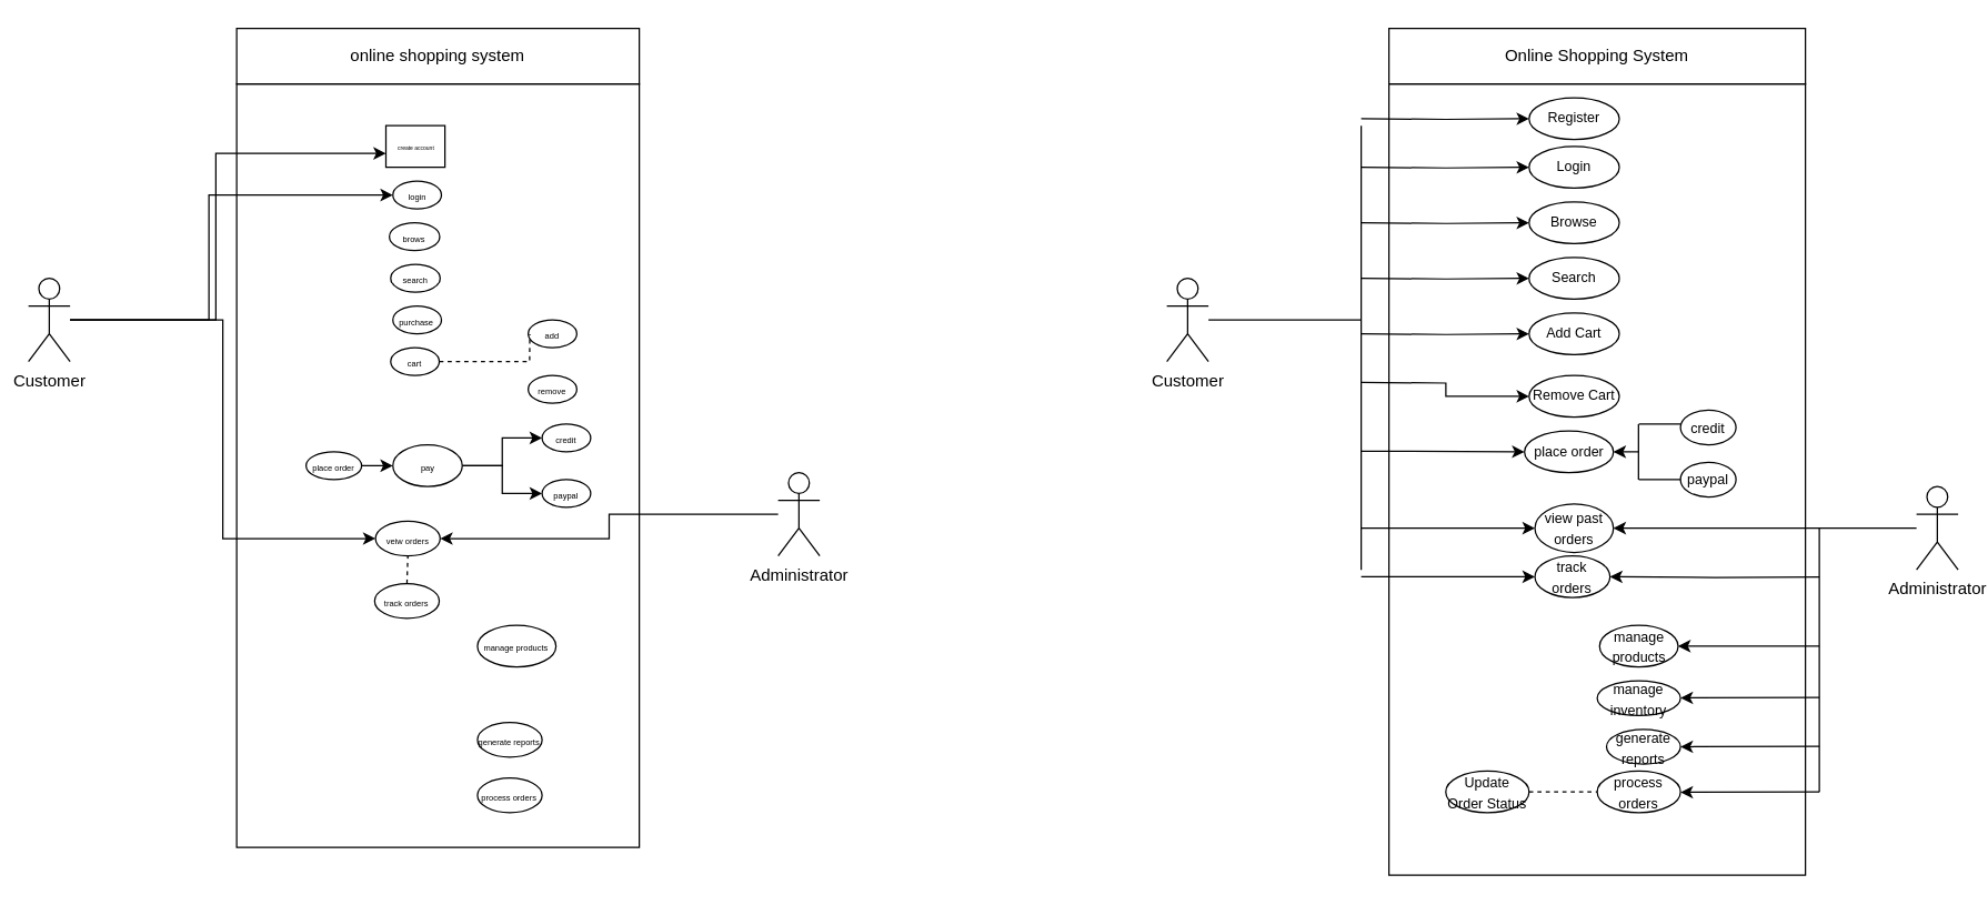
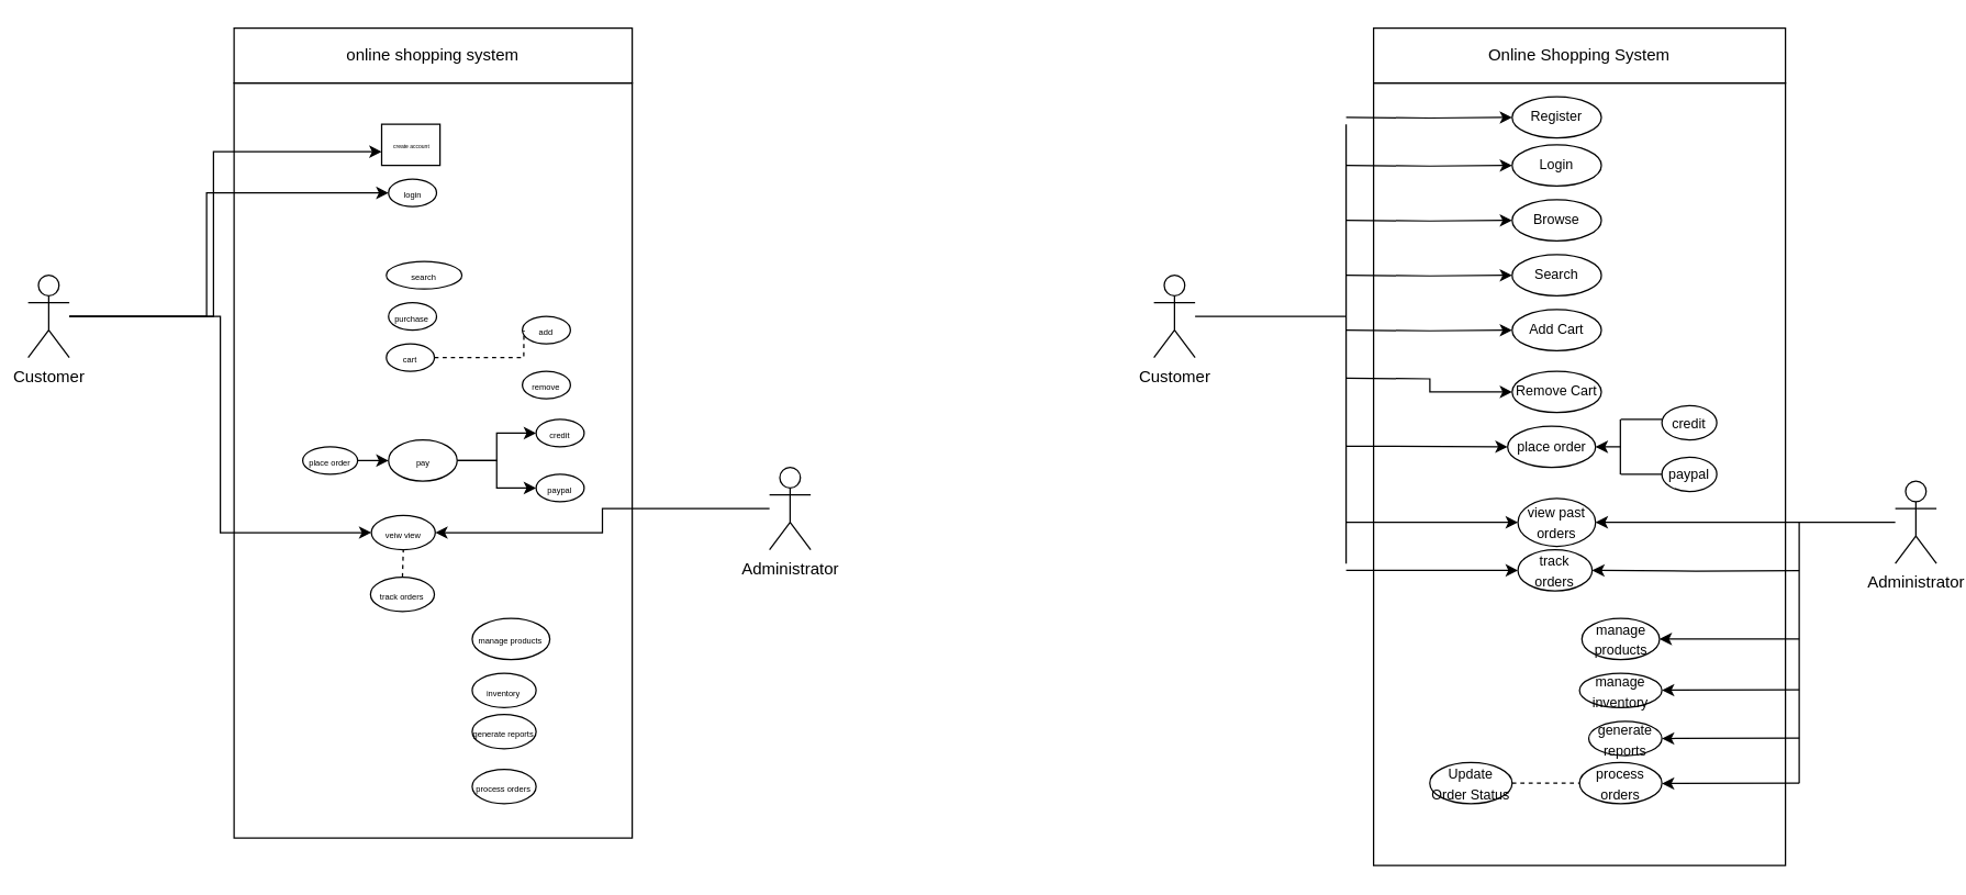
  <mxCell id="0" />
  <mxCell id="1" parent="0" />
  <mxCell id="2" value="" style="rounded=0;whiteSpace=wrap;html=1;" parent="1" vertex="1"><mxGeometry x="170" y="60" width="290" height="550" as="geometry" /></mxCell>
  <mxCell id="3" style="edgeStyle=orthogonalEdgeStyle;rounded=0;orthogonalLoop=1;jettySize=auto;html=1;entryX=0;entryY=0.5;entryDx=0;entryDy=0;" parent="1" source="6" target="9" edge="1"><mxGeometry relative="1" as="geometry"><Array as="points"><mxPoint x="150" y="140" /></Array></mxGeometry></mxCell>
  <mxCell id="4" value="" style="edgeStyle=orthogonalEdgeStyle;rounded=0;orthogonalLoop=1;jettySize=auto;html=1;" parent="1" source="6" target="10" edge="1"><mxGeometry relative="1" as="geometry"><Array as="points"><mxPoint x="155" y="110" /></Array></mxGeometry></mxCell>
  <mxCell id="5" style="edgeStyle=orthogonalEdgeStyle;rounded=0;orthogonalLoop=1;jettySize=auto;html=1;entryX=0;entryY=0.5;entryDx=0;entryDy=0;" parent="1" source="6" target="21" edge="1"><mxGeometry relative="1" as="geometry" /></mxCell>
  <mxCell id="6" value="Customer&lt;div&gt;&lt;br&gt;&lt;/div&gt;" style="shape=umlActor;verticalLabelPosition=bottom;verticalAlign=top;html=1;outlineConnect=0;" parent="1" vertex="1"><mxGeometry x="20" y="200" width="30" height="60" as="geometry" /></mxCell>
  <mxCell id="7" style="edgeStyle=orthogonalEdgeStyle;rounded=0;orthogonalLoop=1;jettySize=auto;html=1;entryX=1;entryY=0.5;entryDx=0;entryDy=0;" parent="1" source="8" target="21" edge="1"><mxGeometry relative="1" as="geometry" /></mxCell>
  <mxCell id="8" value="Administrator&lt;div&gt;&lt;br&gt;&lt;/div&gt;" style="shape=umlActor;verticalLabelPosition=bottom;verticalAlign=top;html=1;outlineConnect=0;" parent="1" vertex="1"><mxGeometry x="560" y="340" width="30" height="60" as="geometry" /></mxCell>
  <mxCell id="9" value="&lt;font style=&quot;font-size: 6px;&quot;&gt;login&lt;/font&gt;" style="ellipse;whiteSpace=wrap;html=1;" parent="1" vertex="1"><mxGeometry x="282.5" y="130" width="35" height="20" as="geometry" /></mxCell>
  <mxCell id="10" value="&lt;font style=&quot;font-size: 4px;&quot;&gt;create account&lt;/font&gt;" style="whiteSpace=wrap;html=1;verticalAlign=top;rounded=0;" parent="1" vertex="1"><mxGeometry x="277.5" y="90" width="42.5" height="30" as="geometry" /></mxCell>
- <mxCell id="11" value="&lt;font style=&quot;font-size: 6px;&quot;&gt;brows&lt;/font&gt;" style="ellipse;whiteSpace=wrap;html=1;" parent="1" vertex="1"><mxGeometry x="280" y="160" width="36.25" height="20" as="geometry" /></mxCell>
- <mxCell id="12" value="&lt;span style=&quot;font-size: 6px;&quot;&gt;search&lt;/span&gt;" style="ellipse;whiteSpace=wrap;html=1;" parent="1" vertex="1"><mxGeometry x="280.93" y="190" width="35.63" height="20" as="geometry" /></mxCell>
+ <mxCell id="12" value="&lt;span style=&quot;font-size: 6px;&quot;&gt;search&lt;/span&gt;" style="ellipse;whiteSpace=wrap;html=1;" parent="1" vertex="1"><mxGeometry x="280.93" y="190" width="55" height="20" as="geometry" /></mxCell>
  <mxCell id="13" value="&lt;span style=&quot;font-size: 6px;&quot;&gt;purchase&amp;nbsp;&lt;/span&gt;" style="ellipse;whiteSpace=wrap;html=1;" parent="1" vertex="1"><mxGeometry x="282.5" y="220" width="35" height="20" as="geometry" /></mxCell>
  <mxCell id="14" value="&lt;span style=&quot;font-size: 6px;&quot;&gt;add&lt;/span&gt;" style="ellipse;whiteSpace=wrap;html=1;" parent="1" vertex="1"><mxGeometry x="380" y="230" width="35" height="20" as="geometry" /></mxCell>
  <mxCell id="15" value="&lt;span style=&quot;font-size: 6px;&quot;&gt;remove&lt;/span&gt;" style="ellipse;whiteSpace=wrap;html=1;" parent="1" vertex="1"><mxGeometry x="380" y="270" width="35" height="20" as="geometry" /></mxCell>
  <mxCell id="16" style="edgeStyle=orthogonalEdgeStyle;rounded=0;orthogonalLoop=1;jettySize=auto;html=1;exitX=1;exitY=0.5;exitDx=0;exitDy=0;entryX=0;entryY=0.5;entryDx=0;entryDy=0;" parent="1" source="18" target="19" edge="1"><mxGeometry relative="1" as="geometry" /></mxCell>
  <mxCell id="17" style="edgeStyle=orthogonalEdgeStyle;rounded=0;orthogonalLoop=1;jettySize=auto;html=1;entryX=0;entryY=0.5;entryDx=0;entryDy=0;" parent="1" source="18" target="20" edge="1"><mxGeometry relative="1" as="geometry" /></mxCell>
  <mxCell id="18" value="&lt;span style=&quot;font-size: 6px;&quot;&gt;pay&lt;/span&gt;" style="ellipse;whiteSpace=wrap;html=1;" parent="1" vertex="1"><mxGeometry x="282.5" y="320" width="50" height="30" as="geometry" /></mxCell>
  <mxCell id="19" value="&lt;span style=&quot;font-size: 6px;&quot;&gt;credit&lt;/span&gt;" style="ellipse;whiteSpace=wrap;html=1;" parent="1" vertex="1"><mxGeometry x="390" y="305" width="35" height="20" as="geometry" /></mxCell>
  <mxCell id="20" value="&lt;span style=&quot;font-size: 6px;&quot;&gt;paypal&lt;/span&gt;" style="ellipse;whiteSpace=wrap;html=1;" parent="1" vertex="1"><mxGeometry x="390" y="345" width="35" height="20" as="geometry" /></mxCell>
- <mxCell id="21" value="&lt;span style=&quot;font-size: 6px;&quot;&gt;veiw orders&lt;/span&gt;" style="ellipse;whiteSpace=wrap;html=1;" parent="1" vertex="1"><mxGeometry x="270" y="375" width="46.56" height="25" as="geometry" /></mxCell>
+ <mxCell id="21" value="&lt;span style=&quot;font-size: 6px;&quot;&gt;veiw view&lt;/span&gt;" style="ellipse;whiteSpace=wrap;html=1;" parent="1" vertex="1"><mxGeometry x="270" y="375" width="46.56" height="25" as="geometry" /></mxCell>
  <mxCell id="22" value="" style="endArrow=none;dashed=1;html=1;rounded=0;entryX=0.032;entryY=0.514;entryDx=0;entryDy=0;entryPerimeter=0;" parent="1" source="27" target="14" edge="1"><mxGeometry width="50" height="50" relative="1" as="geometry"><mxPoint x="310" y="260" as="sourcePoint" /><mxPoint x="340" y="240" as="targetPoint" /><Array as="points"><mxPoint x="381" y="260" /></Array></mxGeometry></mxCell>
  <mxCell id="23" style="edgeStyle=orthogonalEdgeStyle;rounded=0;orthogonalLoop=1;jettySize=auto;html=1;exitX=1;exitY=0.5;exitDx=0;exitDy=0;entryX=0;entryY=0.5;entryDx=0;entryDy=0;" parent="1" source="24" target="18" edge="1"><mxGeometry relative="1" as="geometry" /></mxCell>
  <mxCell id="24" value="&lt;span style=&quot;font-size: 6px;&quot;&gt;place order&lt;/span&gt;" style="ellipse;whiteSpace=wrap;html=1;" parent="1" vertex="1"><mxGeometry x="220" y="325" width="40" height="20" as="geometry" /></mxCell>
  <mxCell id="25" value="&lt;span style=&quot;font-size: 6px;&quot;&gt;track orders&lt;/span&gt;" style="ellipse;whiteSpace=wrap;html=1;" parent="1" vertex="1"><mxGeometry x="269.37" y="420" width="46.56" height="25" as="geometry" /></mxCell>
  <mxCell id="26" value="" style="endArrow=none;dashed=1;html=1;rounded=0;exitX=1;exitY=0.5;exitDx=0;exitDy=0;" parent="1" source="27" edge="1"><mxGeometry width="50" height="50" relative="1" as="geometry"><mxPoint x="250" y="310" as="sourcePoint" /><mxPoint x="300" y="260" as="targetPoint" /></mxGeometry></mxCell>
  <mxCell id="27" value="&lt;span style=&quot;font-size: 6px;&quot;&gt;cart&lt;/span&gt;" style="ellipse;whiteSpace=wrap;html=1;" parent="1" vertex="1"><mxGeometry x="280.93" y="250" width="35" height="20" as="geometry" /></mxCell>
  <mxCell id="28" value="&lt;span style=&quot;font-size: 6px;&quot;&gt;manage products&lt;/span&gt;" style="ellipse;whiteSpace=wrap;html=1;" parent="1" vertex="1"><mxGeometry x="343.44" y="450" width="56.56" height="30" as="geometry" /></mxCell>
  <mxCell id="29" value="online shopping system" style="rounded=0;whiteSpace=wrap;html=1;" parent="1" vertex="1"><mxGeometry x="170" y="20" width="290" height="40" as="geometry" /></mxCell>
  <mxCell id="30" value="" style="endArrow=none;dashed=1;html=1;rounded=0;exitX=0.5;exitY=0;exitDx=0;exitDy=0;entryX=0.5;entryY=1;entryDx=0;entryDy=0;" parent="1" source="25" target="21" edge="1"><mxGeometry width="50" height="50" relative="1" as="geometry"><mxPoint x="250" y="410" as="sourcePoint" /><mxPoint x="300" y="360" as="targetPoint" /></mxGeometry></mxCell>
+ <mxCell id="31" value="&lt;span style=&quot;font-size: 6px;&quot;&gt;inventory&lt;/span&gt;" style="ellipse;whiteSpace=wrap;html=1;" parent="1" vertex="1"><mxGeometry x="343.44" y="490" width="46.56" height="25" as="geometry" /></mxCell>
  <mxCell id="32" value="&lt;span style=&quot;font-size: 6px;&quot;&gt;generate reports&lt;/span&gt;" style="ellipse;whiteSpace=wrap;html=1;" parent="1" vertex="1"><mxGeometry x="343.44" y="520" width="46.56" height="25" as="geometry" /></mxCell>
  <mxCell id="33" value="&lt;span style=&quot;font-size: 6px;&quot;&gt;process orders&lt;/span&gt;" style="ellipse;whiteSpace=wrap;html=1;" parent="1" vertex="1"><mxGeometry x="343.44" y="560" width="46.56" height="25" as="geometry" /></mxCell>
  <mxCell id="34" value="" style="rounded=0;whiteSpace=wrap;html=1;" vertex="1" parent="1"><mxGeometry x="1000" y="60" width="300" height="570" as="geometry" /></mxCell>
  <mxCell id="35" value="Customer&lt;div&gt;&lt;br&gt;&lt;/div&gt;" style="shape=umlActor;verticalLabelPosition=bottom;verticalAlign=top;html=1;outlineConnect=0;" vertex="1" parent="1"><mxGeometry x="840" y="200" width="30" height="60" as="geometry" /></mxCell>
  <mxCell id="36" style="edgeStyle=orthogonalEdgeStyle;rounded=0;orthogonalLoop=1;jettySize=auto;html=1;entryX=1;entryY=0.5;entryDx=0;entryDy=0;" edge="1" parent="1" source="37" target="40"><mxGeometry relative="1" as="geometry"><Array as="points"><mxPoint x="1320" y="380" /><mxPoint x="1320" y="380" /></Array></mxGeometry></mxCell>
  <mxCell id="37" value="Administrator&lt;div&gt;&lt;br&gt;&lt;/div&gt;" style="shape=umlActor;verticalLabelPosition=bottom;verticalAlign=top;html=1;outlineConnect=0;" vertex="1" parent="1"><mxGeometry x="1380" y="350" width="30" height="60" as="geometry" /></mxCell>
  <mxCell id="38" value="&lt;font style=&quot;font-size: 10px;&quot;&gt;credit&lt;/font&gt;" style="ellipse;whiteSpace=wrap;html=1;" vertex="1" parent="1"><mxGeometry x="1210" y="295" width="40" height="25" as="geometry" /></mxCell>
  <mxCell id="39" value="&lt;font style=&quot;font-size: 10px;&quot;&gt;paypal&lt;/font&gt;" style="ellipse;whiteSpace=wrap;html=1;" vertex="1" parent="1"><mxGeometry x="1210" y="332.5" width="40" height="25" as="geometry" /></mxCell>
  <mxCell id="40" value="&lt;font style=&quot;font-size: 10px;&quot;&gt;view past orders&lt;/font&gt;" style="ellipse;whiteSpace=wrap;html=1;" vertex="1" parent="1"><mxGeometry x="1105.15" y="362.5" width="56.56" height="35" as="geometry" /></mxCell>
  <mxCell id="41" value="&lt;font style=&quot;font-size: 10px;&quot;&gt;place order&lt;/font&gt;" style="ellipse;whiteSpace=wrap;html=1;" vertex="1" parent="1"><mxGeometry x="1097.64" y="310" width="64.07" height="30" as="geometry" /></mxCell>
  <mxCell id="42" style="edgeStyle=orthogonalEdgeStyle;rounded=0;orthogonalLoop=1;jettySize=auto;html=1;exitX=1;exitY=0.5;exitDx=0;exitDy=0;entryX=1;entryY=0.5;entryDx=0;entryDy=0;" edge="1" parent="1" target="43"><mxGeometry relative="1" as="geometry"><mxPoint x="1310" y="415.143" as="sourcePoint" /></mxGeometry></mxCell>
  <mxCell id="43" value="&lt;font style=&quot;font-size: 10px;&quot;&gt;track orders&lt;/font&gt;" style="ellipse;whiteSpace=wrap;html=1;" vertex="1" parent="1"><mxGeometry x="1105.15" y="400" width="54.07" height="30" as="geometry" /></mxCell>
  <mxCell id="44" value="&lt;font style=&quot;font-size: 10px;&quot;&gt;manage products&lt;/font&gt;" style="ellipse;whiteSpace=wrap;html=1;" vertex="1" parent="1"><mxGeometry x="1151.72" y="450" width="56.56" height="30" as="geometry" /></mxCell>
  <mxCell id="45" value="Online Shopping System" style="rounded=0;whiteSpace=wrap;html=1;" vertex="1" parent="1"><mxGeometry x="1000" y="20" width="300" height="40" as="geometry" /></mxCell>
  <mxCell id="46" value="&lt;font style=&quot;font-size: 10px;&quot;&gt;manage inventory&lt;/font&gt;" style="ellipse;whiteSpace=wrap;html=1;" vertex="1" parent="1"><mxGeometry x="1150" y="490" width="60" height="25" as="geometry" /></mxCell>
  <mxCell id="47" value="&lt;font style=&quot;font-size: 10px;&quot;&gt;generate reports&lt;/font&gt;" style="ellipse;whiteSpace=wrap;html=1;" vertex="1" parent="1"><mxGeometry x="1156.72" y="525" width="53.28" height="25" as="geometry" /></mxCell>
  <mxCell id="48" value="&lt;font style=&quot;font-size: 10px;&quot;&gt;process orders&lt;/font&gt;" style="ellipse;whiteSpace=wrap;html=1;" vertex="1" parent="1"><mxGeometry x="1150" y="555" width="60" height="30" as="geometry" /></mxCell>
  <mxCell id="49" value="" style="endArrow=classic;html=1;rounded=0;" edge="1" parent="1" target="44"><mxGeometry width="50" height="50" relative="1" as="geometry"><mxPoint x="1310" y="465" as="sourcePoint" /><mxPoint x="1400" y="620" as="targetPoint" /></mxGeometry></mxCell>
  <mxCell id="50" value="" style="endArrow=none;html=1;rounded=0;" edge="1" parent="1"><mxGeometry width="50" height="50" relative="1" as="geometry"><mxPoint x="1310" y="570" as="sourcePoint" /><mxPoint x="1310" y="380" as="targetPoint" /></mxGeometry></mxCell>
  <mxCell id="51" value="" style="endArrow=classic;html=1;rounded=0;" edge="1" parent="1"><mxGeometry width="50" height="50" relative="1" as="geometry"><mxPoint x="1310" y="502" as="sourcePoint" /><mxPoint x="1210" y="502.26" as="targetPoint" /></mxGeometry></mxCell>
  <mxCell id="52" value="" style="endArrow=classic;html=1;rounded=0;" edge="1" parent="1"><mxGeometry width="50" height="50" relative="1" as="geometry"><mxPoint x="1310" y="537.26" as="sourcePoint" /><mxPoint x="1210" y="537.52" as="targetPoint" /></mxGeometry></mxCell>
  <mxCell id="53" value="" style="endArrow=classic;html=1;rounded=0;" edge="1" parent="1"><mxGeometry width="50" height="50" relative="1" as="geometry"><mxPoint x="1310" y="570" as="sourcePoint" /><mxPoint x="1210" y="570.26" as="targetPoint" /></mxGeometry></mxCell>
  <mxCell id="54" value="&lt;font style=&quot;font-size: 10px;&quot;&gt;Update Order Status&lt;/font&gt;" style="ellipse;whiteSpace=wrap;html=1;" vertex="1" parent="1"><mxGeometry x="1040.93" y="555" width="60" height="30" as="geometry" /></mxCell>
  <mxCell id="55" value="" style="endArrow=classic;html=1;rounded=0;" edge="1" parent="1" target="41"><mxGeometry width="50" height="50" relative="1" as="geometry"><mxPoint x="980" y="324.52" as="sourcePoint" /><mxPoint x="1040" y="325" as="targetPoint" /></mxGeometry></mxCell>
  <mxCell id="56" value="" style="endArrow=none;dashed=1;html=1;rounded=0;exitX=1;exitY=0.5;exitDx=0;exitDy=0;" edge="1" parent="1" source="54" target="48"><mxGeometry width="50" height="50" relative="1" as="geometry"><mxPoint x="1200" y="550" as="sourcePoint" /><mxPoint x="1250" y="500" as="targetPoint" /></mxGeometry></mxCell>
  <mxCell id="57" value="" style="endArrow=none;html=1;rounded=0;" edge="1" parent="1"><mxGeometry width="50" height="50" relative="1" as="geometry"><mxPoint x="980" y="90" as="sourcePoint" /><mxPoint x="980" y="410" as="targetPoint" /><Array as="points"><mxPoint x="980" y="390" /></Array></mxGeometry></mxCell>
  <mxCell id="58" value="" style="endArrow=classic;html=1;rounded=0;entryX=0;entryY=0.5;entryDx=0;entryDy=0;" edge="1" parent="1" target="43"><mxGeometry width="50" height="50" relative="1" as="geometry"><mxPoint x="980" y="415" as="sourcePoint" /><mxPoint x="1250" y="440" as="targetPoint" /></mxGeometry></mxCell>
  <mxCell id="59" value="" style="endArrow=classic;html=1;rounded=0;entryX=1;entryY=0.5;entryDx=0;entryDy=0;" edge="1" parent="1" target="41"><mxGeometry width="50" height="50" relative="1" as="geometry"><mxPoint x="1180" y="325" as="sourcePoint" /><mxPoint x="1340" y="320" as="targetPoint" /></mxGeometry></mxCell>
  <mxCell id="60" value="" style="endArrow=none;html=1;rounded=0;" edge="1" parent="1"><mxGeometry width="50" height="50" relative="1" as="geometry"><mxPoint x="1179.76" y="305" as="sourcePoint" /><mxPoint x="1179.76" y="345" as="targetPoint" /></mxGeometry></mxCell>
  <mxCell id="61" value="" style="endArrow=none;html=1;rounded=0;exitX=0;exitY=0.5;exitDx=0;exitDy=0;" edge="1" parent="1" source="39"><mxGeometry width="50" height="50" relative="1" as="geometry"><mxPoint x="1200" y="400" as="sourcePoint" /><mxPoint x="1180" y="345" as="targetPoint" /></mxGeometry></mxCell>
  <mxCell id="62" value="" style="endArrow=none;html=1;rounded=0;exitX=0;exitY=0.5;exitDx=0;exitDy=0;" edge="1" parent="1"><mxGeometry width="50" height="50" relative="1" as="geometry"><mxPoint x="1210" y="305" as="sourcePoint" /><mxPoint x="1180" y="305" as="targetPoint" /></mxGeometry></mxCell>
  <mxCell id="63" value="" style="endArrow=classic;html=1;rounded=0;entryX=0;entryY=0.5;entryDx=0;entryDy=0;" edge="1" parent="1" target="40"><mxGeometry width="50" height="50" relative="1" as="geometry"><mxPoint x="980" y="380" as="sourcePoint" /><mxPoint x="1080" y="378" as="targetPoint" /></mxGeometry></mxCell>
  <mxCell id="64" style="edgeStyle=orthogonalEdgeStyle;rounded=0;orthogonalLoop=1;jettySize=auto;html=1;exitX=0;exitY=0.5;exitDx=0;exitDy=0;entryX=0;entryY=0.5;entryDx=0;entryDy=0;" edge="1" parent="1" target="65"><mxGeometry relative="1" as="geometry"><mxPoint x="980" y="120" as="sourcePoint" /></mxGeometry></mxCell>
  <mxCell id="65" value="&lt;font style=&quot;font-size: 10px;&quot;&gt;Login&lt;/font&gt;" style="ellipse;whiteSpace=wrap;html=1;verticalAlign=top;" vertex="1" parent="1"><mxGeometry x="1100.93" y="105" width="65" height="30" as="geometry" /></mxCell>
  <mxCell id="66" style="edgeStyle=orthogonalEdgeStyle;rounded=0;orthogonalLoop=1;jettySize=auto;html=1;exitX=0;exitY=0.5;exitDx=0;exitDy=0;entryX=0;entryY=0.5;entryDx=0;entryDy=0;" edge="1" parent="1" target="67"><mxGeometry relative="1" as="geometry"><mxPoint x="980" y="160" as="sourcePoint" /></mxGeometry></mxCell>
  <mxCell id="67" value="&lt;font style=&quot;font-size: 10px;&quot;&gt;Browse&lt;/font&gt;" style="ellipse;whiteSpace=wrap;html=1;verticalAlign=top;" vertex="1" parent="1"><mxGeometry x="1100.93" y="145" width="65" height="30" as="geometry" /></mxCell>
  <mxCell id="68" style="edgeStyle=orthogonalEdgeStyle;rounded=0;orthogonalLoop=1;jettySize=auto;html=1;exitX=0;exitY=0.5;exitDx=0;exitDy=0;entryX=0;entryY=0.5;entryDx=0;entryDy=0;" edge="1" parent="1" target="69"><mxGeometry relative="1" as="geometry"><mxPoint x="980" y="200" as="sourcePoint" /></mxGeometry></mxCell>
  <mxCell id="69" value="&lt;font style=&quot;font-size: 10px;&quot;&gt;Search&lt;/font&gt;&lt;span style=&quot;color: rgba(0, 0, 0, 0); font-family: monospace; font-size: 0px; text-align: start; text-wrap-mode: nowrap;&quot;&gt;%3CmxGraphModel%3E%3Croot%3E%3CmxCell%20id%3D%220%22%2F%3E%3CmxCell%20id%3D%221%22%20parent%3D%220%22%2F%3E%3CmxCell%20id%3D%222%22%20value%3D%22%26lt%3Bfont%20style%3D%26quot%3Bfont-size%3A%2010px%3B%26quot%3B%26gt%3BBrowse%26lt%3B%2Ffont%26gt%3B%22%20style%3D%22ellipse%3BwhiteSpace%3Dwrap%3Bhtml%3D1%3BverticalAlign%3Dtop%3B%22%20vertex%3D%221%22%20parent%3D%221%22%3E%3CmxGeometry%20x%3D%221430%22%20y%3D%22310%22%20width%3D%2265%22%20height%3D%2230%22%20as%3D%22geometry%22%2F%3E%3C%2FmxCell%3E%3C%2Froot%3E%3C%2FmxGraphModel%3E&lt;/span&gt;" style="ellipse;whiteSpace=wrap;html=1;verticalAlign=top;" vertex="1" parent="1"><mxGeometry x="1100.93" y="185" width="65" height="30" as="geometry" /></mxCell>
  <mxCell id="70" style="edgeStyle=orthogonalEdgeStyle;rounded=0;orthogonalLoop=1;jettySize=auto;html=1;exitX=0;exitY=0.5;exitDx=0;exitDy=0;entryX=0;entryY=0.5;entryDx=0;entryDy=0;" edge="1" parent="1" target="71"><mxGeometry relative="1" as="geometry"><mxPoint x="980" y="240" as="sourcePoint" /></mxGeometry></mxCell>
  <mxCell id="71" value="&lt;span style=&quot;font-size: 10px;&quot;&gt;Add Cart&lt;/span&gt;" style="ellipse;whiteSpace=wrap;html=1;verticalAlign=top;" vertex="1" parent="1"><mxGeometry x="1100.93" y="225" width="65" height="30" as="geometry" /></mxCell>
  <mxCell id="72" style="edgeStyle=orthogonalEdgeStyle;rounded=0;orthogonalLoop=1;jettySize=auto;html=1;exitX=0;exitY=0.5;exitDx=0;exitDy=0;entryX=0;entryY=0.5;entryDx=0;entryDy=0;" edge="1" parent="1" target="73"><mxGeometry relative="1" as="geometry"><mxPoint x="980" y="275" as="sourcePoint" /></mxGeometry></mxCell>
  <mxCell id="73" value="&lt;span style=&quot;font-size: 10px;&quot;&gt;Remove Cart&lt;/span&gt;" style="ellipse;whiteSpace=wrap;html=1;verticalAlign=top;" vertex="1" parent="1"><mxGeometry x="1100.93" y="270" width="65" height="30" as="geometry" /></mxCell>
  <mxCell id="74" style="edgeStyle=orthogonalEdgeStyle;rounded=0;orthogonalLoop=1;jettySize=auto;html=1;exitX=0;exitY=0.5;exitDx=0;exitDy=0;entryX=0;entryY=0.5;entryDx=0;entryDy=0;" edge="1" parent="1" target="75"><mxGeometry relative="1" as="geometry"><mxPoint x="980" y="85" as="sourcePoint" /></mxGeometry></mxCell>
  <mxCell id="75" value="&lt;font style=&quot;font-size: 10px;&quot;&gt;Register&lt;/font&gt;" style="ellipse;whiteSpace=wrap;html=1;verticalAlign=top;" vertex="1" parent="1"><mxGeometry x="1100.93" y="70" width="65" height="30" as="geometry" /></mxCell>
  <mxCell id="76" value="" style="endArrow=none;html=1;rounded=0;" edge="1" parent="1" source="35"><mxGeometry width="50" height="50" relative="1" as="geometry"><mxPoint x="890" y="290" as="sourcePoint" /><mxPoint x="980" y="230" as="targetPoint" /></mxGeometry></mxCell>
